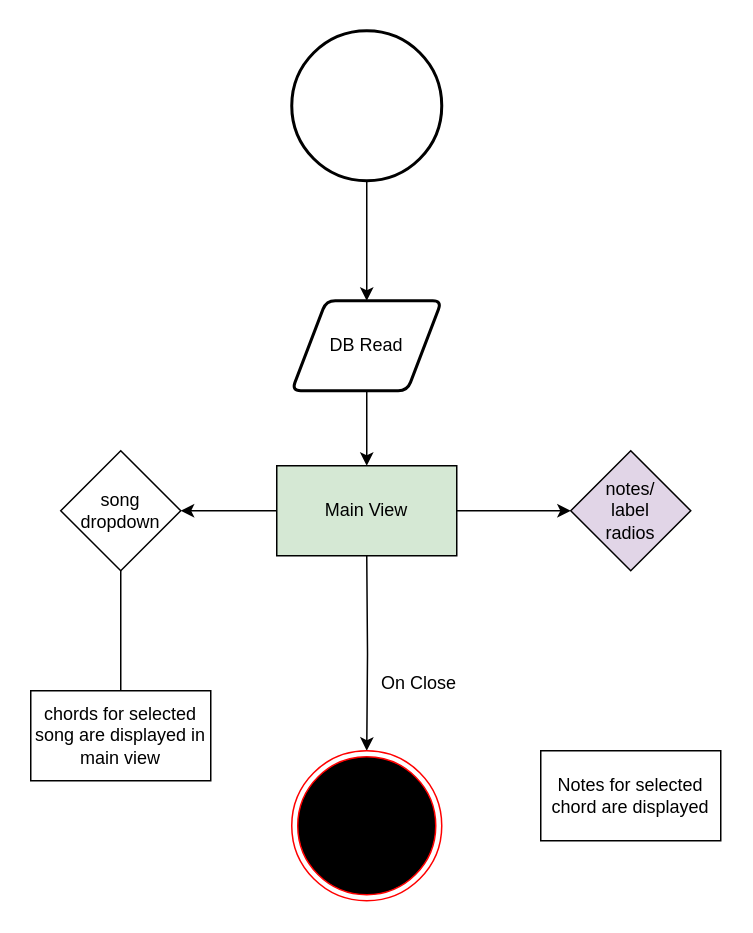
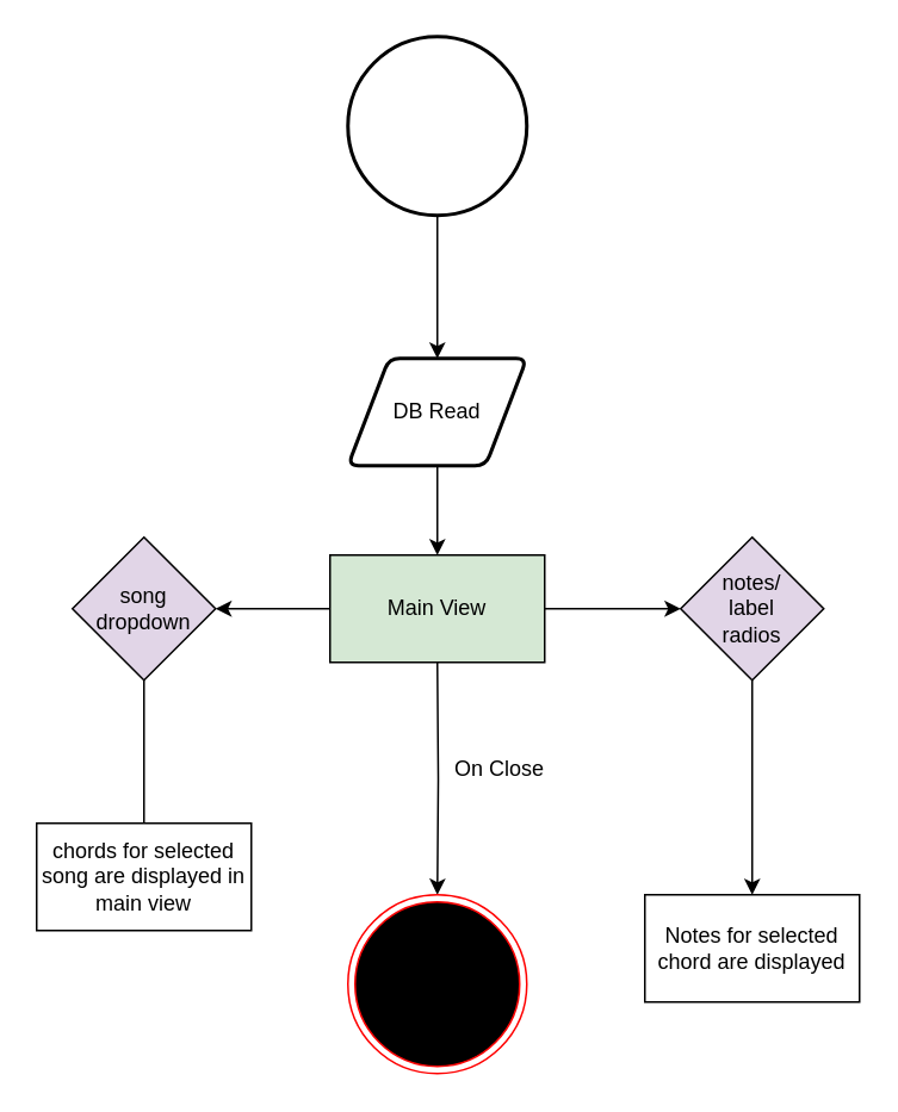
  <mxCell id="0" />
  <mxCell id="1" parent="0" />
  <mxCell id="2" style="edgeStyle=orthogonalEdgeStyle;rounded=0;orthogonalLoop=1;jettySize=auto;html=1;entryX=0.5;entryY=0;entryDx=0;entryDy=0;" edge="1" parent="1" source="3" target="4"><mxGeometry relative="1" as="geometry" /></mxCell>
  <mxCell id="3" value="" style="strokeWidth=2;html=1;shape=mxgraph.flowchart.start_2;whiteSpace=wrap;" vertex="1" parent="1"><mxGeometry x="194" y="20" width="100" height="100" as="geometry" /></mxCell>
  <mxCell id="4" value="DB Read" style="shape=parallelogram;html=1;strokeWidth=2;perimeter=parallelogramPerimeter;whiteSpace=wrap;rounded=1;arcSize=12;size=0.23;" vertex="1" parent="1"><mxGeometry x="194" y="200" width="100" height="60" as="geometry" /></mxCell>
  <mxCell id="5" style="edgeStyle=orthogonalEdgeStyle;rounded=0;orthogonalLoop=1;jettySize=auto;html=1;" edge="1" parent="1"><mxGeometry relative="1" as="geometry"><mxPoint x="244" y="310" as="targetPoint" /><mxPoint x="244" y="260" as="sourcePoint" /></mxGeometry></mxCell>
  <mxCell id="6" value="Main View" style="rounded=0;whiteSpace=wrap;html=1;fillColor=#d5e8d4;" vertex="1" parent="1"><mxGeometry x="184" y="310" width="120" height="60" as="geometry" /></mxCell>
  <mxCell id="7" value="" style="endArrow=classic;html=1;rounded=0;exitX=1;exitY=0.5;exitDx=0;exitDy=0;" edge="1" parent="1" source="6"><mxGeometry width="50" height="50" relative="1" as="geometry"><mxPoint x="270" y="430" as="sourcePoint" /><mxPoint x="380" y="340" as="targetPoint" /></mxGeometry></mxCell>
  <mxCell id="8" value="" style="endArrow=classic;html=1;rounded=0;exitX=0;exitY=0.5;exitDx=0;exitDy=0;" edge="1" parent="1" source="6"><mxGeometry width="50" height="50" relative="1" as="geometry"><mxPoint x="314" y="350" as="sourcePoint" /><mxPoint x="120" y="340" as="targetPoint" /></mxGeometry></mxCell>
- <mxCell id="9" value="song&lt;br&gt;dropdown" style="rhombus;whiteSpace=wrap;html=1;" vertex="1" parent="1"><mxGeometry x="40" y="300" width="80" height="80" as="geometry" /></mxCell>
+ <mxCell id="9" value="song&lt;br&gt;dropdown" style="rhombus;whiteSpace=wrap;html=1;fillColor=#e1d5e7;" vertex="1" parent="1"><mxGeometry x="40" y="300" width="80" height="80" as="geometry" /></mxCell>
  <mxCell id="10" value="" style="endArrow=classic;html=1;rounded=0;exitX=0.5;exitY=1;exitDx=0;exitDy=0;" edge="1" parent="1" source="9"><mxGeometry width="50" height="50" relative="1" as="geometry"><mxPoint x="270" y="420" as="sourcePoint" /><mxPoint x="80" y="470" as="targetPoint" /></mxGeometry></mxCell>
  <mxCell id="11" value="chords for selected song are displayed in main view" style="rounded=0;whiteSpace=wrap;html=1;" vertex="1" parent="1"><mxGeometry x="20" y="460" width="120" height="60" as="geometry" /></mxCell>
+ <mxCell id="12" style="edgeStyle=orthogonalEdgeStyle;rounded=0;orthogonalLoop=1;jettySize=auto;html=1;exitX=0.5;exitY=1;exitDx=0;exitDy=0;entryX=0.5;entryY=0;entryDx=0;entryDy=0;" edge="1" parent="1" source="13" target="14"><mxGeometry relative="1" as="geometry" /></mxCell>
  <mxCell id="13" value="notes/&lt;br&gt;label&lt;br&gt;radios" style="rhombus;whiteSpace=wrap;html=1;fillColor=#e1d5e7;" vertex="1" parent="1"><mxGeometry x="380" y="300" width="80" height="80" as="geometry" /></mxCell>
  <mxCell id="14" value="Notes for selected chord are displayed" style="rounded=0;whiteSpace=wrap;html=1;" vertex="1" parent="1"><mxGeometry x="360" y="500" width="120" height="60" as="geometry" /></mxCell>
  <mxCell id="15" style="edgeStyle=orthogonalEdgeStyle;rounded=0;orthogonalLoop=1;jettySize=auto;html=1;entryX=0.5;entryY=0;entryDx=0;entryDy=0;" edge="1" parent="1" target="16"><mxGeometry relative="1" as="geometry"><mxPoint x="244" y="370" as="sourcePoint" /></mxGeometry></mxCell>
  <mxCell id="16" value="" style="ellipse;html=1;shape=endState;fillColor=#000000;strokeColor=#ff0000;" vertex="1" parent="1"><mxGeometry x="194" y="500" width="100" height="100" as="geometry" /></mxCell>
- <mxCell id="17" value="On Close" style="text;html=1;strokeColor=none;fillColor=none;align=center;verticalAlign=middle;whiteSpace=wrap;rounded=0;" vertex="1" parent="1"><mxGeometry x="244" y="440" width="70" height="30" as="geometry" /></mxCell>
+ <mxCell id="17" value="On Close" style="text;html=1;strokeColor=none;fillColor=none;align=center;verticalAlign=middle;whiteSpace=wrap;rounded=0;" vertex="1" parent="1"><mxGeometry x="244" y="415" width="70" height="30" as="geometry" /></mxCell>
